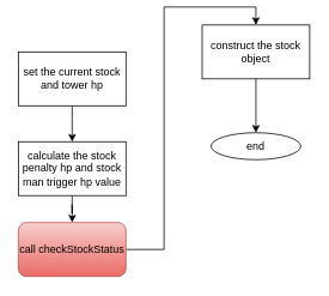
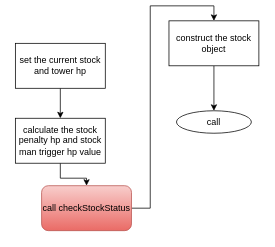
  <mxCell id="0" />
  <mxCell id="1" parent="0" />
  <mxCell id="2" value="" style="edgeStyle=orthogonalEdgeStyle;rounded=0;orthogonalLoop=1;jettySize=auto;html=1;" edge="1" parent="1" source="3" target="5"><mxGeometry relative="1" as="geometry" /></mxCell>
  <mxCell id="3" value="set the current stock and tower hp" style="rounded=0;whiteSpace=wrap;html=1;" vertex="1" parent="1"><mxGeometry x="20" y="50" width="120" height="60" as="geometry" /></mxCell>
  <mxCell id="4" value="" style="edgeStyle=orthogonalEdgeStyle;rounded=0;orthogonalLoop=1;jettySize=auto;html=1;" edge="1" parent="1" source="5" target="7"><mxGeometry relative="1" as="geometry" /></mxCell>
  <mxCell id="5" value="calculate the stock penalty hp and stock man trigger hp value" style="whiteSpace=wrap;html=1;rounded=0;" vertex="1" parent="1"><mxGeometry x="20" y="150" width="120" height="60" as="geometry" /></mxCell>
  <mxCell id="6" style="edgeStyle=orthogonalEdgeStyle;rounded=0;orthogonalLoop=1;jettySize=auto;html=1;entryX=0.5;entryY=0;entryDx=0;entryDy=0;" edge="1" parent="1" source="7" target="9"><mxGeometry relative="1" as="geometry" /></mxCell>
- <mxCell id="7" value="call&amp;nbsp;checkStockStatus" style="rounded=1;whiteSpace=wrap;html=1;fillColor=#f8cecc;gradientColor=#ea6b66;strokeColor=#b85450;" vertex="1" parent="1"><mxGeometry x="20" y="240" width="120" height="60" as="geometry" /></mxCell>
+ <mxCell id="7" value="call&amp;nbsp;checkStockStatus" style="rounded=1;whiteSpace=wrap;html=1;fillColor=#f8cecc;gradientColor=#ea6b66;strokeColor=#b85450;" vertex="1" parent="1"><mxGeometry x="55" y="240" width="120" height="60" as="geometry" /></mxCell>
  <mxCell id="8" value="" style="edgeStyle=orthogonalEdgeStyle;rounded=0;orthogonalLoop=1;jettySize=auto;html=1;" edge="1" parent="1" source="9" target="10"><mxGeometry relative="1" as="geometry" /></mxCell>
  <mxCell id="9" value="construct the stock object" style="rounded=0;whiteSpace=wrap;html=1;" vertex="1" parent="1"><mxGeometry x="225" y="20" width="120" height="60" as="geometry" /></mxCell>
- <mxCell id="10" value="end" style="ellipse;whiteSpace=wrap;html=1;rounded=0;" vertex="1" parent="1"><mxGeometry x="235" y="140" width="100" height="30" as="geometry" /></mxCell>
+ <mxCell id="10" value="call" style="ellipse;whiteSpace=wrap;html=1;rounded=0;" vertex="1" parent="1"><mxGeometry x="235" y="140" width="100" height="30" as="geometry" /></mxCell>
